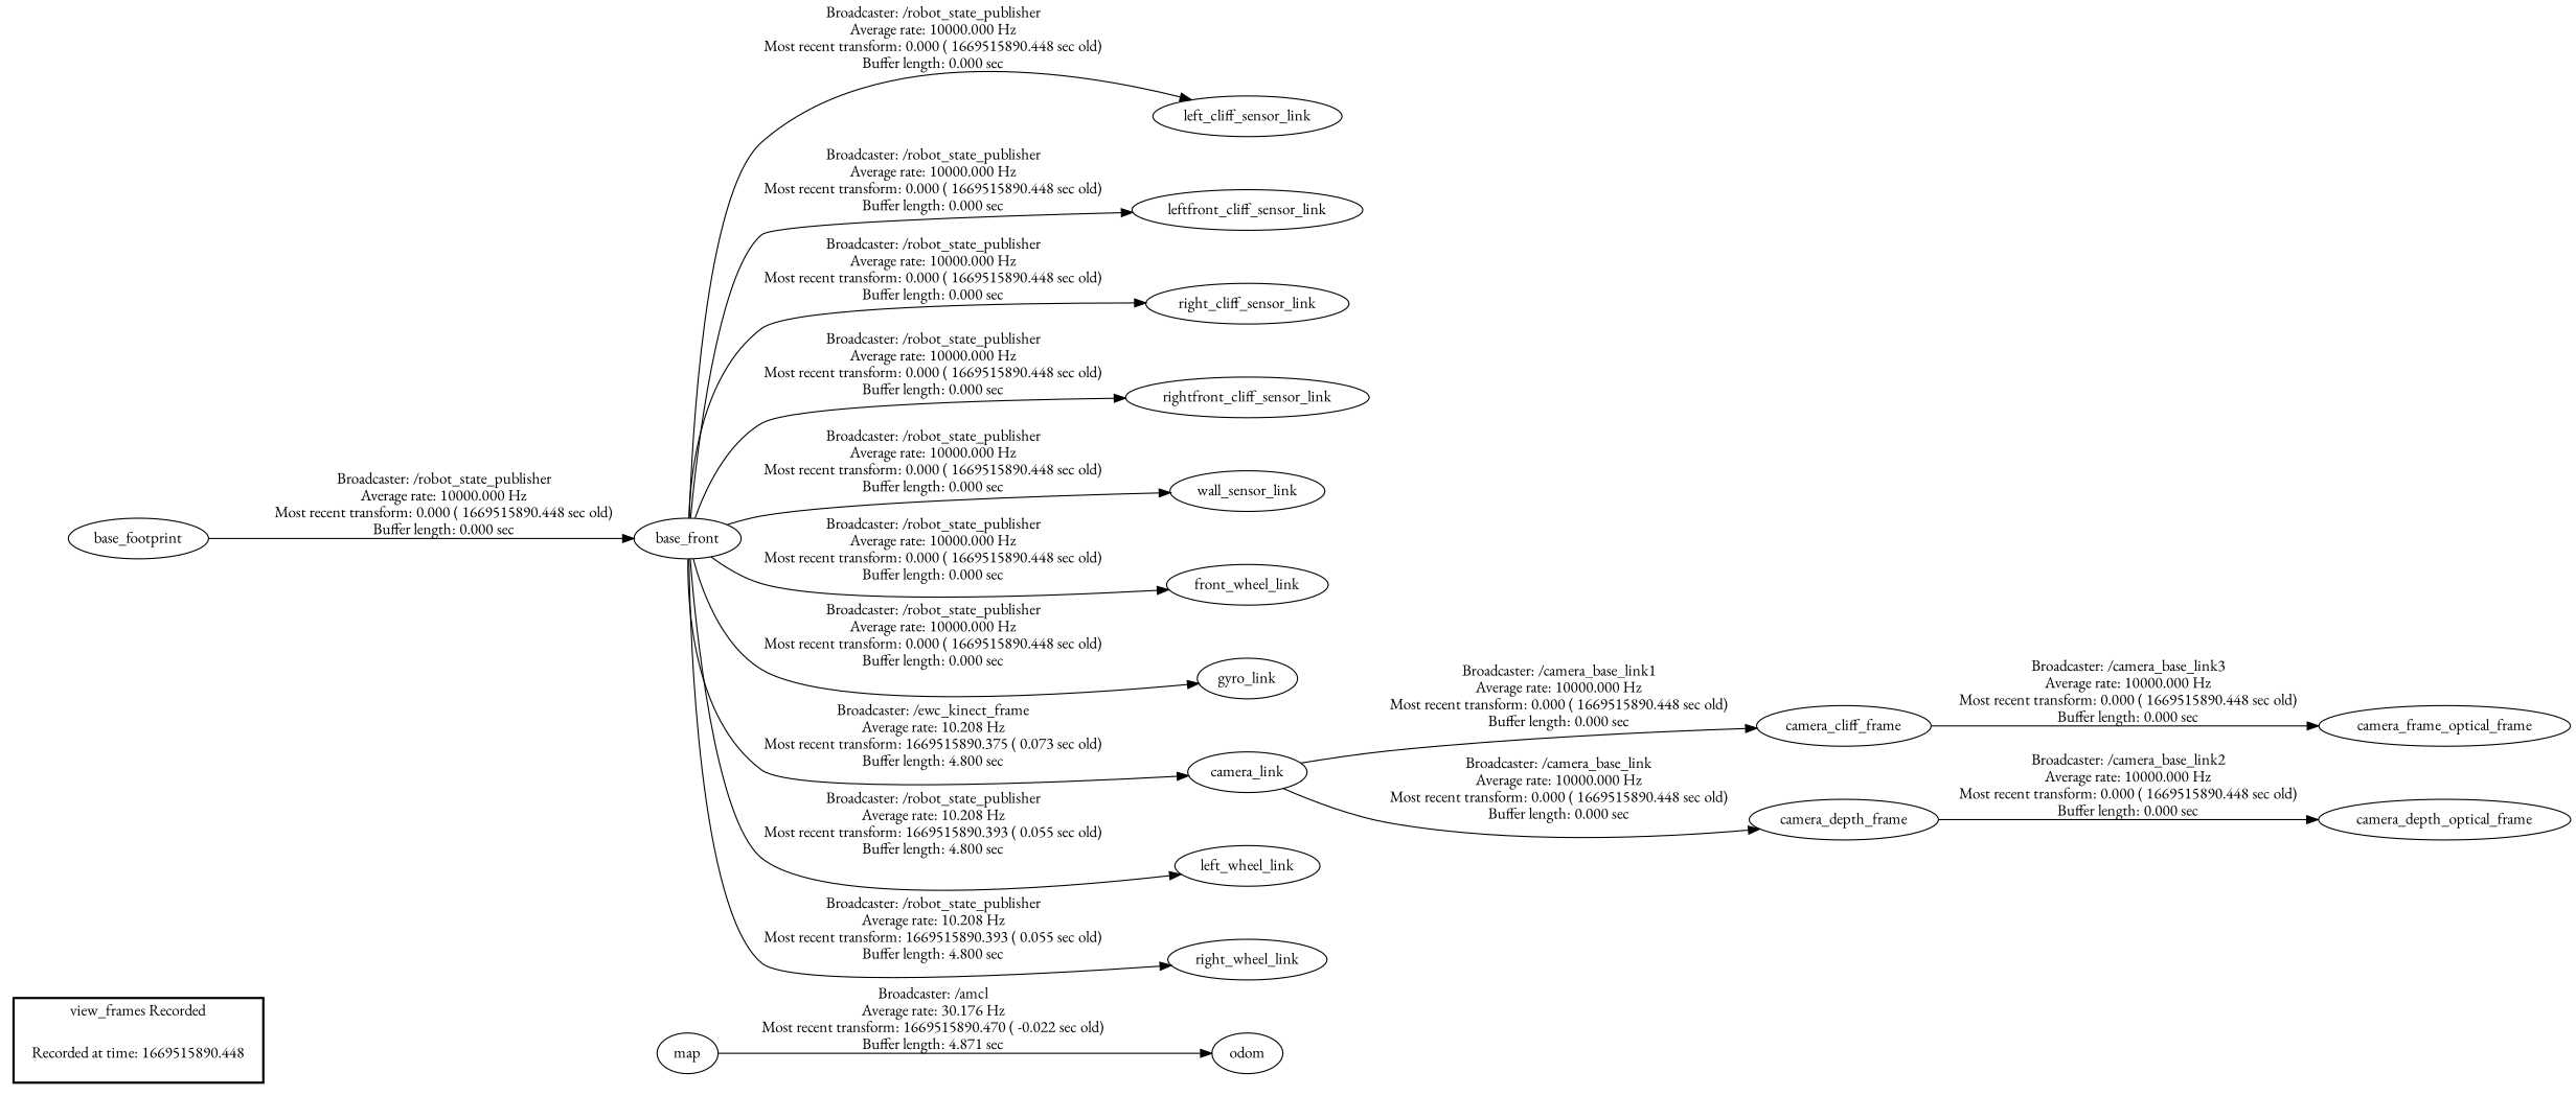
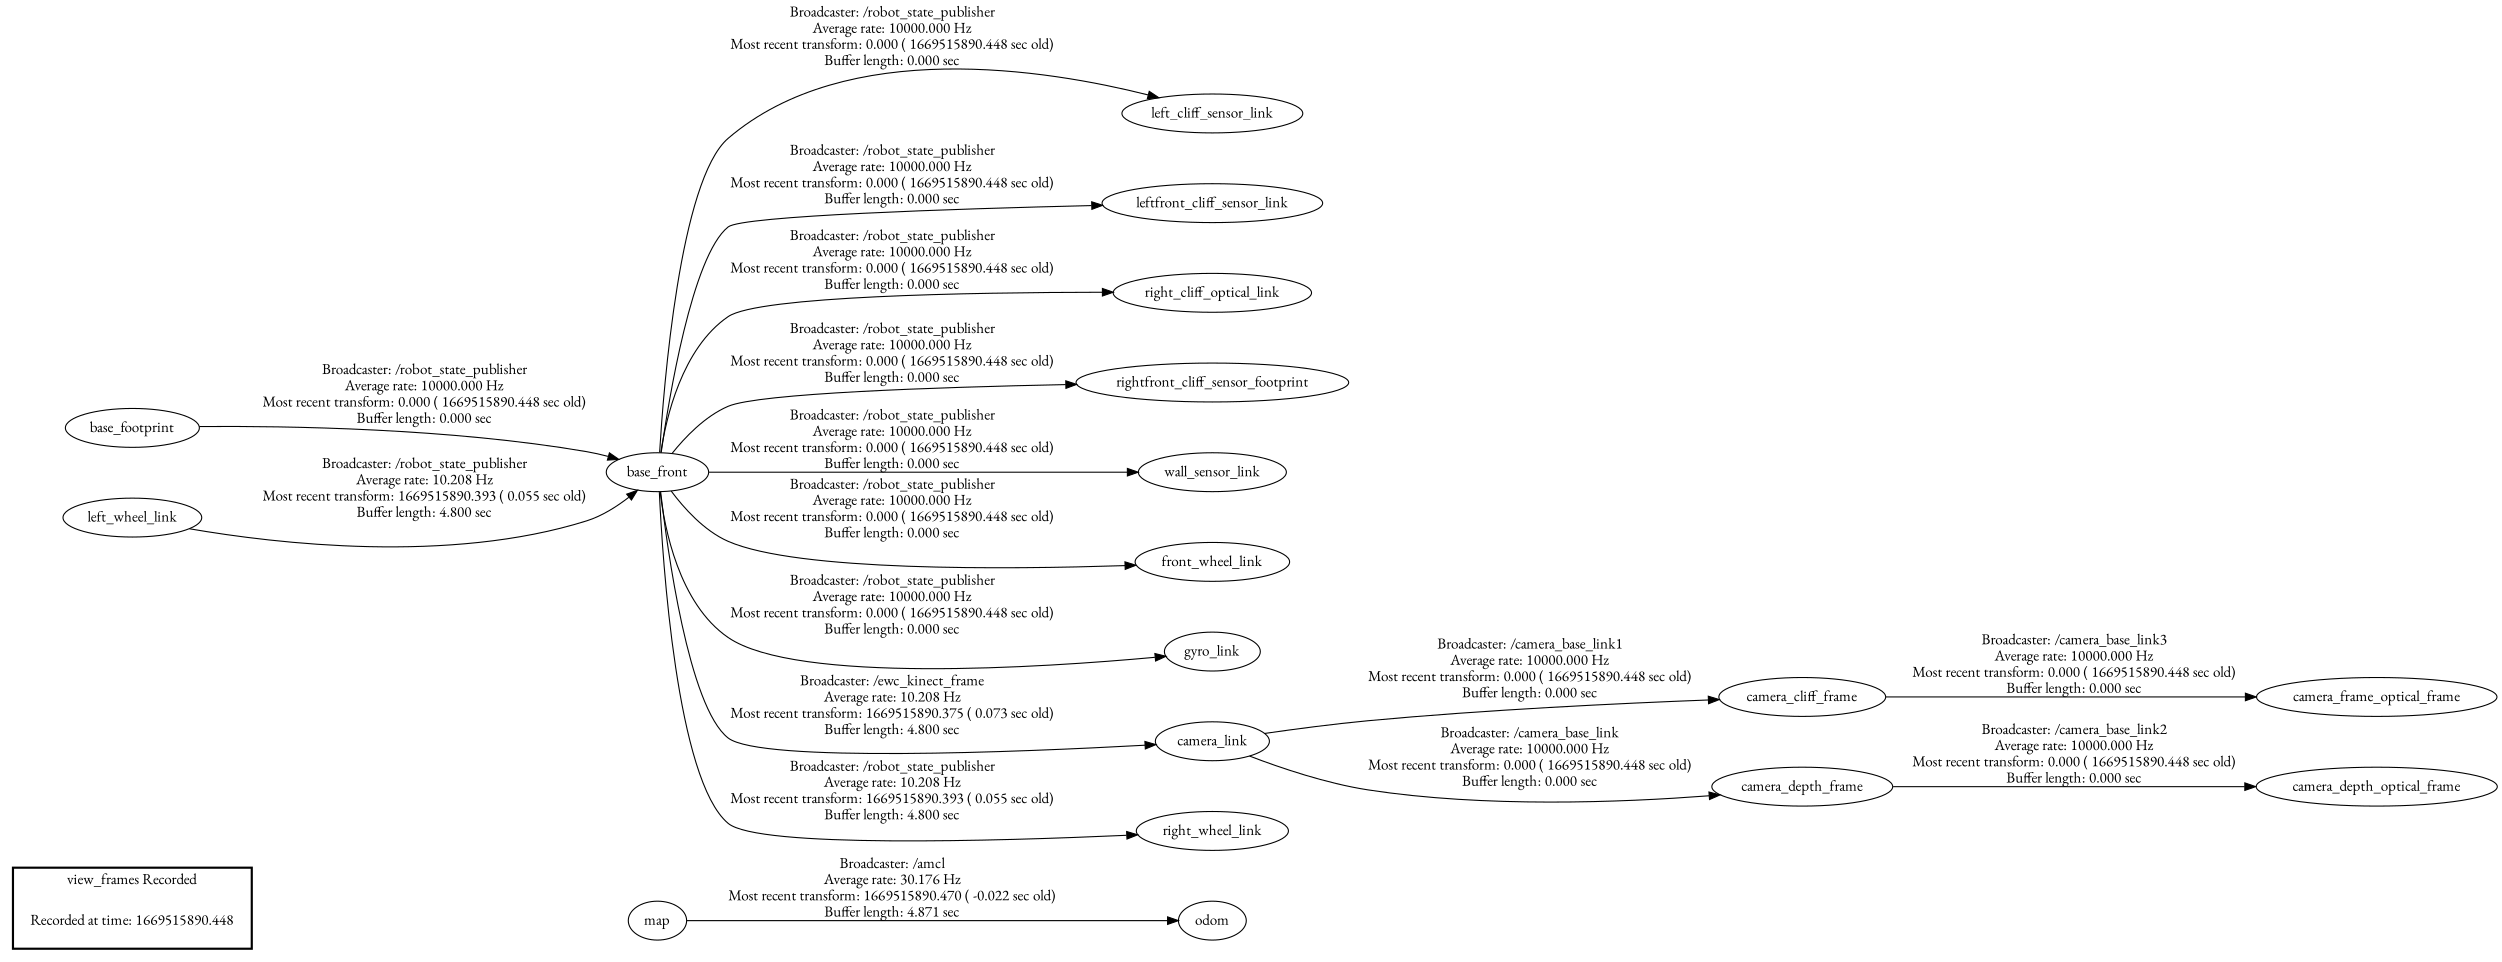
  digraph {
    fontname="EB Garamond"
    rankdir=LR
    node [fontname="EB Garamond"]
    edge [fontname="EB Garamond"]
    "Recorded at time: 1669515890.448" [shape=plaintext]
    map
    n3 [label=base_front]
    base_footprint
    left_cliff_sensor_link
    leftfront_cliff_sensor_link
-   right_cliff_sensor_link
-   rightfront_cliff_sensor_link
+   right_cliff_sensor_link [label=right_cliff_optical_link]
+   rightfront_cliff_sensor_link [label=rightfront_cliff_sensor_footprint]
    wall_sensor_link
    front_wheel_link
    gyro_link
    camera_link
    left_wheel_link
    right_wheel_link
    n15 [label=camera_cliff_frame]
    camera_depth_frame
    n17 [label=camera_frame_optical_frame]
    camera_depth_optical_frame
    odom
    subgraph cluster_1 {
      color=black
      label="view_frames Recorded"
      style=bold
      "Recorded at time: 1669515890.448"
    }
    "Recorded at time: 1669515890.448" -> map [style=invis]
    map -> odom [label="Broadcaster: /amcl\nAverage rate: 30.176 Hz\nMost recent transform: 1669515890.470 ( -0.022 sec old)\nBuffer length: 4.871 sec\n"]
    n3 -> left_cliff_sensor_link [label="Broadcaster: /robot_state_publisher\nAverage rate: 10000.000 Hz\nMost recent transform: 0.000 ( 1669515890.448 sec old)\nBuffer length: 0.000 sec\n"]
    n3 -> leftfront_cliff_sensor_link [label="Broadcaster: /robot_state_publisher\nAverage rate: 10000.000 Hz\nMost recent transform: 0.000 ( 1669515890.448 sec old)\nBuffer length: 0.000 sec\n"]
    n3 -> right_cliff_sensor_link [label="Broadcaster: /robot_state_publisher\nAverage rate: 10000.000 Hz\nMost recent transform: 0.000 ( 1669515890.448 sec old)\nBuffer length: 0.000 sec\n"]
    n3 -> rightfront_cliff_sensor_link [label="Broadcaster: /robot_state_publisher\nAverage rate: 10000.000 Hz\nMost recent transform: 0.000 ( 1669515890.448 sec old)\nBuffer length: 0.000 sec\n"]
    n3 -> wall_sensor_link [label="Broadcaster: /robot_state_publisher\nAverage rate: 10000.000 Hz\nMost recent transform: 0.000 ( 1669515890.448 sec old)\nBuffer length: 0.000 sec\n"]
    n3 -> front_wheel_link [label="Broadcaster: /robot_state_publisher\nAverage rate: 10000.000 Hz\nMost recent transform: 0.000 ( 1669515890.448 sec old)\nBuffer length: 0.000 sec\n"]
    n3 -> gyro_link [label="Broadcaster: /robot_state_publisher\nAverage rate: 10000.000 Hz\nMost recent transform: 0.000 ( 1669515890.448 sec old)\nBuffer length: 0.000 sec\n"]
    n3 -> camera_link [label="Broadcaster: /ewc_kinect_frame\nAverage rate: 10.208 Hz\nMost recent transform: 1669515890.375 ( 0.073 sec old)\nBuffer length: 4.800 sec\n"]
-   n3 -> left_wheel_link [label="Broadcaster: /robot_state_publisher\nAverage rate: 10.208 Hz\nMost recent transform: 1669515890.393 ( 0.055 sec old)\nBuffer length: 4.800 sec\n"]
+   left_wheel_link -> n3 [label="Broadcaster: /robot_state_publisher\nAverage rate: 10.208 Hz\nMost recent transform: 1669515890.393 ( 0.055 sec old)\nBuffer length: 4.800 sec\n"]
    n3 -> right_wheel_link [label="Broadcaster: /robot_state_publisher\nAverage rate: 10.208 Hz\nMost recent transform: 1669515890.393 ( 0.055 sec old)\nBuffer length: 4.800 sec\n"]
    base_footprint -> n3 [label="Broadcaster: /robot_state_publisher\nAverage rate: 10000.000 Hz\nMost recent transform: 0.000 ( 1669515890.448 sec old)\nBuffer length: 0.000 sec\n"]
    camera_link -> n15 [label="Broadcaster: /camera_base_link1\nAverage rate: 10000.000 Hz\nMost recent transform: 0.000 ( 1669515890.448 sec old)\nBuffer length: 0.000 sec\n"]
    camera_link -> camera_depth_frame [label="Broadcaster: /camera_base_link\nAverage rate: 10000.000 Hz\nMost recent transform: 0.000 ( 1669515890.448 sec old)\nBuffer length: 0.000 sec\n"]
    n15 -> n17 [label="Broadcaster: /camera_base_link3\nAverage rate: 10000.000 Hz\nMost recent transform: 0.000 ( 1669515890.448 sec old)\nBuffer length: 0.000 sec\n"]
    camera_depth_frame -> camera_depth_optical_frame [label="Broadcaster: /camera_base_link2\nAverage rate: 10000.000 Hz\nMost recent transform: 0.000 ( 1669515890.448 sec old)\nBuffer length: 0.000 sec\n"]
  }
